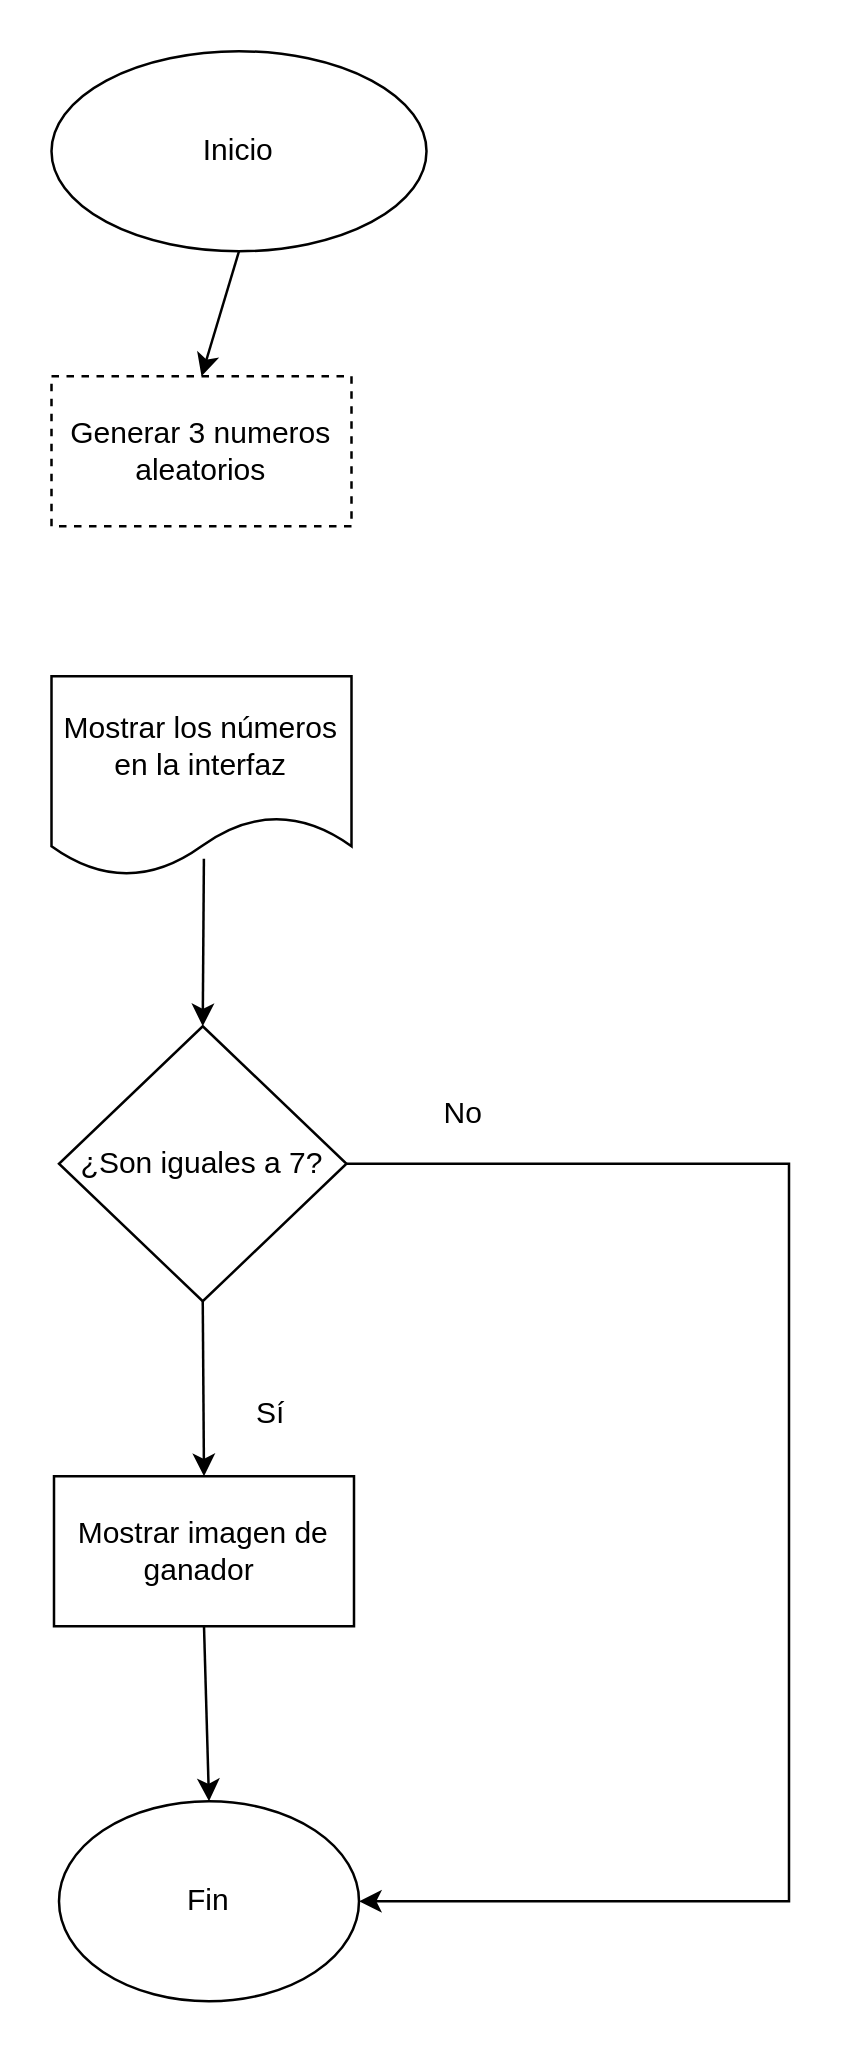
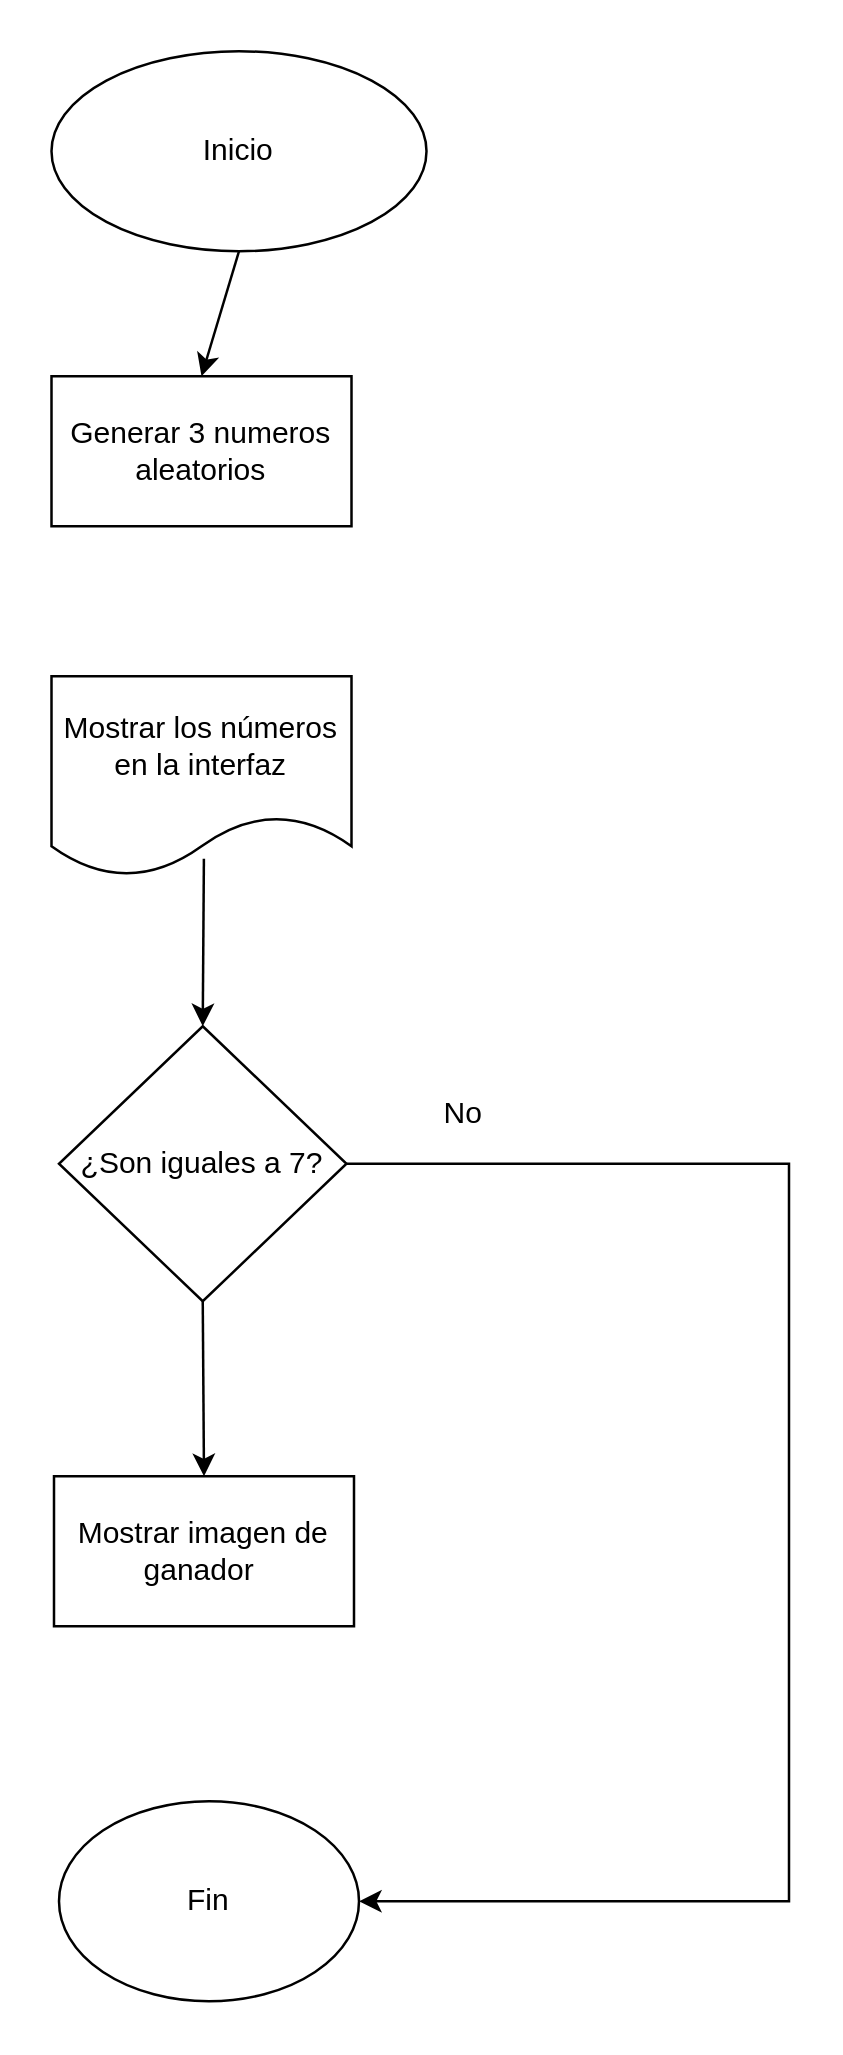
  <mxCell id="0" />
  <mxCell id="1" parent="0" />
  <mxCell id="2" value="Inicio" style="ellipse;whiteSpace=wrap;html=1;" vertex="1" parent="1"><mxGeometry x="20" y="20" width="150" height="80" as="geometry" /></mxCell>
- <mxCell id="3" value="Generar 3 numeros aleatorios" style="rounded=0;whiteSpace=wrap;html=1;dashed=1;" vertex="1" parent="1"><mxGeometry x="20" y="150" width="120" height="60" as="geometry" /></mxCell>
+ <mxCell id="3" value="Generar 3 numeros aleatorios" style="rounded=0;whiteSpace=wrap;html=1;" vertex="1" parent="1"><mxGeometry x="20" y="150" width="120" height="60" as="geometry" /></mxCell>
  <mxCell id="4" value="Mostrar los números en la interfaz" style="shape=document;whiteSpace=wrap;html=1;boundedLbl=1;" vertex="1" parent="1"><mxGeometry x="20" y="270" width="120" height="80" as="geometry" /></mxCell>
  <mxCell id="5" value="¿Son iguales a 7?" style="rhombus;whiteSpace=wrap;html=1;" vertex="1" parent="1"><mxGeometry x="23" y="410" width="115" height="110" as="geometry" /></mxCell>
  <mxCell id="6" value="Fin" style="ellipse;whiteSpace=wrap;html=1;" vertex="1" parent="1"><mxGeometry x="23" y="720" width="120" height="80" as="geometry" /></mxCell>
  <mxCell id="7" value="Mostrar imagen de ganador&amp;nbsp;" style="rounded=0;whiteSpace=wrap;html=1;" vertex="1" parent="1"><mxGeometry x="21" y="590" width="120" height="60" as="geometry" /></mxCell>
  <mxCell id="8" value="" style="endArrow=classic;html=1;rounded=0;exitX=0.5;exitY=1;exitDx=0;exitDy=0;entryX=0.5;entryY=0;entryDx=0;entryDy=0;" edge="1" parent="1" source="2" target="3"><mxGeometry width="50" height="50" relative="1" as="geometry"><mxPoint x="55" y="470" as="sourcePoint" /><mxPoint x="105" y="420" as="targetPoint" /></mxGeometry></mxCell>
  <mxCell id="9" value="" style="endArrow=classic;html=1;rounded=0;entryX=0.5;entryY=0;entryDx=0;entryDy=0;exitX=0.508;exitY=0.913;exitDx=0;exitDy=0;exitPerimeter=0;" edge="1" parent="1" source="4" target="5"><mxGeometry width="50" height="50" relative="1" as="geometry"><mxPoint x="-35" y="440" as="sourcePoint" /><mxPoint x="15" y="390" as="targetPoint" /></mxGeometry></mxCell>
  <mxCell id="10" value="" style="endArrow=classic;html=1;rounded=0;exitX=0.5;exitY=1;exitDx=0;exitDy=0;entryX=0.5;entryY=0;entryDx=0;entryDy=0;" edge="1" parent="1" source="5" target="7"><mxGeometry width="50" height="50" relative="1" as="geometry"><mxPoint x="105" y="590" as="sourcePoint" /><mxPoint x="155" y="540" as="targetPoint" /></mxGeometry></mxCell>
- <mxCell id="11" value="" style="endArrow=classic;html=1;rounded=0;exitX=0.5;exitY=1;exitDx=0;exitDy=0;entryX=0.5;entryY=0;entryDx=0;entryDy=0;" edge="1" parent="1" source="7" target="6"><mxGeometry width="50" height="50" relative="1" as="geometry"><mxPoint x="85" y="710" as="sourcePoint" /><mxPoint x="135" y="660" as="targetPoint" /></mxGeometry></mxCell>
  <mxCell id="12" value="" style="endArrow=classic;html=1;rounded=0;exitX=1;exitY=0.5;exitDx=0;exitDy=0;entryX=1;entryY=0.5;entryDx=0;entryDy=0;" edge="1" parent="1" source="5" target="6"><mxGeometry width="50" height="50" relative="1" as="geometry"><mxPoint x="55" y="570" as="sourcePoint" /><mxPoint x="305" y="760" as="targetPoint" /><Array as="points"><mxPoint x="315" y="465" /><mxPoint x="315" y="760" /></Array></mxGeometry></mxCell>
  <mxCell id="13" value="No" style="text;html=1;strokeColor=none;fillColor=none;align=center;verticalAlign=middle;whiteSpace=wrap;rounded=0;" vertex="1" parent="1"><mxGeometry x="155" y="430" width="60" height="30" as="geometry" /></mxCell>
- <mxCell id="14" value="Sí" style="text;html=1;strokeColor=none;fillColor=none;align=center;verticalAlign=middle;whiteSpace=wrap;rounded=0;" vertex="1" parent="1"><mxGeometry x="78" y="550" width="60" height="30" as="geometry" /></mxCell>
